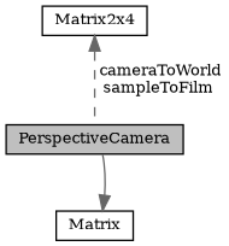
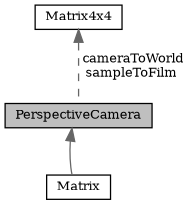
  digraph {
    fontname="DejaVu Serif"
    node [color=black fillcolor=white fontname="DejaVu Serif" fontsize=10 shape=box style=filled]
    edge [color=gray40 dir=back fontname="DejaVu Serif" fontsize=10 labelfontname=Helvetica labelfontsize=10]
    n1 [fillcolor=grey75 fontcolor=black height=0.2 label=PerspectiveCamera width=0.4]
    n2 [height=0.2 label=Matrix width=0.4]
-   n3 [height=0.2 label=Matrix2x4 width=0.4]
-   n2 -> n1 [style=solid]
+   n3 [height=0.2 label=Matrix4x4 width=0.4]
+   n1 -> n2 [style=solid]
    n3 -> n1 [label=" cameraToWorld\nsampleToFilm" style=dashed]
  }
